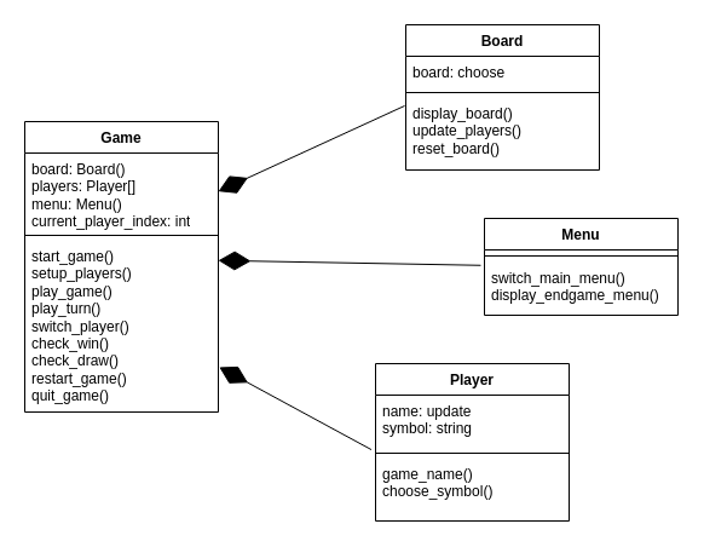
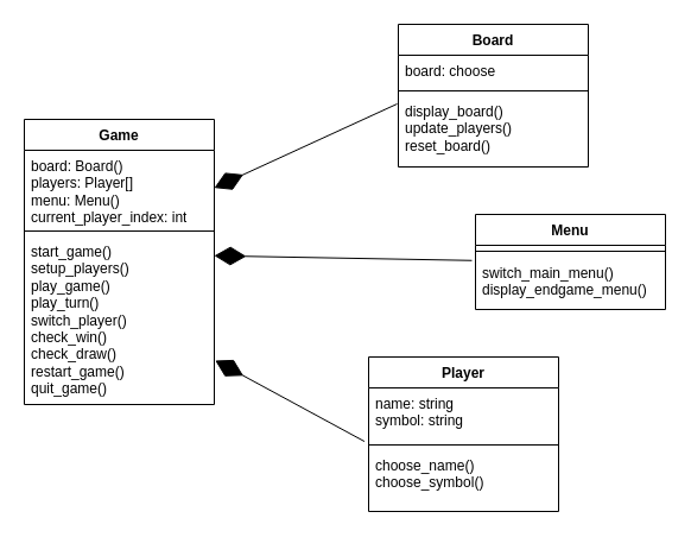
  <mxCell id="0" />
  <mxCell id="1" parent="0" />
  <mxCell id="2" value="Player" style="swimlane;fontStyle=1;align=center;verticalAlign=top;childLayout=stackLayout;horizontal=1;startSize=26;horizontalStack=0;resizeParent=1;resizeParentMax=0;resizeLast=0;collapsible=1;marginBottom=0;whiteSpace=wrap;html=1;" vertex="1" parent="1"><mxGeometry x="310" y="300" width="160" height="130" as="geometry" /></mxCell>
- <mxCell id="3" value="name: update&lt;div&gt;symbol: string&lt;/div&gt;" style="text;strokeColor=none;fillColor=none;align=left;verticalAlign=top;spacingLeft=4;spacingRight=4;overflow=hidden;rotatable=0;points=[[0,0.5],[1,0.5]];portConstraint=eastwest;whiteSpace=wrap;html=1;" vertex="1" parent="2"><mxGeometry y="26" width="160" height="44" as="geometry" /></mxCell>
+ <mxCell id="3" value="name: string&lt;div&gt;symbol: string&lt;/div&gt;" style="text;strokeColor=none;fillColor=none;align=left;verticalAlign=top;spacingLeft=4;spacingRight=4;overflow=hidden;rotatable=0;points=[[0,0.5],[1,0.5]];portConstraint=eastwest;whiteSpace=wrap;html=1;" vertex="1" parent="2"><mxGeometry y="26" width="160" height="44" as="geometry" /></mxCell>
  <mxCell id="4" value="" style="line;strokeWidth=1;fillColor=none;align=left;verticalAlign=middle;spacingTop=-1;spacingLeft=3;spacingRight=3;rotatable=0;labelPosition=right;points=[];portConstraint=eastwest;strokeColor=inherit;" vertex="1" parent="2"><mxGeometry y="70" width="160" height="8" as="geometry" /></mxCell>
- <mxCell id="5" value="game_name()&lt;div&gt;choose_symbol()&lt;/div&gt;" style="text;strokeColor=none;fillColor=none;align=left;verticalAlign=top;spacingLeft=4;spacingRight=4;overflow=hidden;rotatable=0;points=[[0,0.5],[1,0.5]];portConstraint=eastwest;whiteSpace=wrap;html=1;" vertex="1" parent="2"><mxGeometry y="78" width="160" height="52" as="geometry" /></mxCell>
+ <mxCell id="5" value="choose_name()&lt;div&gt;choose_symbol()&lt;/div&gt;" style="text;strokeColor=none;fillColor=none;align=left;verticalAlign=top;spacingLeft=4;spacingRight=4;overflow=hidden;rotatable=0;points=[[0,0.5],[1,0.5]];portConstraint=eastwest;whiteSpace=wrap;html=1;" vertex="1" parent="2"><mxGeometry y="78" width="160" height="52" as="geometry" /></mxCell>
  <mxCell id="6" value="Board" style="swimlane;fontStyle=1;align=center;verticalAlign=top;childLayout=stackLayout;horizontal=1;startSize=26;horizontalStack=0;resizeParent=1;resizeParentMax=0;resizeLast=0;collapsible=1;marginBottom=0;whiteSpace=wrap;html=1;" vertex="1" parent="1"><mxGeometry x="335" y="20" width="160" height="120" as="geometry" /></mxCell>
  <mxCell id="7" value="board: choose" style="text;strokeColor=none;fillColor=none;align=left;verticalAlign=top;spacingLeft=4;spacingRight=4;overflow=hidden;rotatable=0;points=[[0,0.5],[1,0.5]];portConstraint=eastwest;whiteSpace=wrap;html=1;" vertex="1" parent="6"><mxGeometry y="26" width="160" height="26" as="geometry" /></mxCell>
  <mxCell id="8" value="" style="line;strokeWidth=1;fillColor=none;align=left;verticalAlign=middle;spacingTop=-1;spacingLeft=3;spacingRight=3;rotatable=0;labelPosition=right;points=[];portConstraint=eastwest;strokeColor=inherit;" vertex="1" parent="6"><mxGeometry y="52" width="160" height="8" as="geometry" /></mxCell>
  <mxCell id="9" value="display_board()&lt;div&gt;update_players()&lt;/div&gt;&lt;div&gt;reset_board()&lt;/div&gt;" style="text;strokeColor=none;fillColor=none;align=left;verticalAlign=top;spacingLeft=4;spacingRight=4;overflow=hidden;rotatable=0;points=[[0,0.5],[1,0.5]];portConstraint=eastwest;whiteSpace=wrap;html=1;" vertex="1" parent="6"><mxGeometry y="60" width="160" height="60" as="geometry" /></mxCell>
  <mxCell id="10" value="Menu" style="swimlane;fontStyle=1;align=center;verticalAlign=top;childLayout=stackLayout;horizontal=1;startSize=26;horizontalStack=0;resizeParent=1;resizeParentMax=0;resizeLast=0;collapsible=1;marginBottom=0;whiteSpace=wrap;html=1;" vertex="1" parent="1"><mxGeometry x="400" y="180" width="160" height="80" as="geometry" /></mxCell>
  <mxCell id="11" value="" style="line;strokeWidth=1;fillColor=none;align=left;verticalAlign=middle;spacingTop=-1;spacingLeft=3;spacingRight=3;rotatable=0;labelPosition=right;points=[];portConstraint=eastwest;strokeColor=inherit;" vertex="1" parent="10"><mxGeometry y="26" width="160" height="10" as="geometry" /></mxCell>
  <mxCell id="12" value="switch_main_menu()&lt;div&gt;display_endgame_menu()&lt;/div&gt;" style="text;strokeColor=none;fillColor=none;align=left;verticalAlign=top;spacingLeft=4;spacingRight=4;overflow=hidden;rotatable=0;points=[[0,0.5],[1,0.5]];portConstraint=eastwest;whiteSpace=wrap;html=1;" vertex="1" parent="10"><mxGeometry y="36" width="160" height="44" as="geometry" /></mxCell>
  <mxCell id="13" value="Game" style="swimlane;fontStyle=1;align=center;verticalAlign=top;childLayout=stackLayout;horizontal=1;startSize=26;horizontalStack=0;resizeParent=1;resizeParentMax=0;resizeLast=0;collapsible=1;marginBottom=0;whiteSpace=wrap;html=1;" vertex="1" parent="1"><mxGeometry x="20" y="100" width="160" height="240" as="geometry" /></mxCell>
  <mxCell id="14" value="board: Board()&lt;div&gt;players: Player[]&lt;/div&gt;&lt;div&gt;menu: Menu()&lt;/div&gt;&lt;div&gt;current_player_index: int&lt;/div&gt;" style="text;strokeColor=none;fillColor=none;align=left;verticalAlign=top;spacingLeft=4;spacingRight=4;overflow=hidden;rotatable=0;points=[[0,0.5],[1,0.5]];portConstraint=eastwest;whiteSpace=wrap;html=1;" vertex="1" parent="13"><mxGeometry y="26" width="160" height="64" as="geometry" /></mxCell>
  <mxCell id="15" value="" style="line;strokeWidth=1;fillColor=none;align=left;verticalAlign=middle;spacingTop=-1;spacingLeft=3;spacingRight=3;rotatable=0;labelPosition=right;points=[];portConstraint=eastwest;strokeColor=inherit;" vertex="1" parent="13"><mxGeometry y="90" width="160" height="8" as="geometry" /></mxCell>
  <mxCell id="16" value="start_game()&lt;div&gt;setup_players()&lt;br&gt;&lt;div&gt;play_game()&lt;/div&gt;&lt;div&gt;play_turn()&lt;/div&gt;&lt;div&gt;switch_player()&lt;/div&gt;&lt;div&gt;check_win()&lt;/div&gt;&lt;div&gt;check_draw()&lt;/div&gt;&lt;div&gt;restart_game()&lt;/div&gt;&lt;div&gt;quit_game()&lt;/div&gt;&lt;/div&gt;" style="text;strokeColor=none;fillColor=none;align=left;verticalAlign=top;spacingLeft=4;spacingRight=4;overflow=hidden;rotatable=0;points=[[0,0.5],[1,0.5]];portConstraint=eastwest;whiteSpace=wrap;html=1;" vertex="1" parent="13"><mxGeometry y="98" width="160" height="142" as="geometry" /></mxCell>
  <mxCell id="17" value="" style="endArrow=diamondThin;endFill=1;endSize=24;html=1;rounded=0;exitX=-0.006;exitY=0.116;exitDx=0;exitDy=0;entryX=0.984;entryY=0.158;entryDx=0;entryDy=0;entryPerimeter=0;exitPerimeter=0;" edge="1" parent="1" source="9"><mxGeometry width="160" relative="1" as="geometry"><mxPoint x="337.56" y="40" as="sourcePoint" /><mxPoint x="180" y="157.692" as="targetPoint" /></mxGeometry></mxCell>
  <mxCell id="18" value="" style="endArrow=diamondThin;endFill=1;endSize=24;html=1;rounded=0;entryX=1;entryY=0.118;entryDx=0;entryDy=0;entryPerimeter=0;exitX=-0.019;exitY=0.063;exitDx=0;exitDy=0;exitPerimeter=0;" edge="1" parent="1" source="12" target="16"><mxGeometry width="160" relative="1" as="geometry"><mxPoint x="250" y="220" as="sourcePoint" /><mxPoint x="410" y="220" as="targetPoint" /></mxGeometry></mxCell>
  <mxCell id="19" value="" style="endArrow=diamondThin;endFill=1;endSize=24;html=1;rounded=0;exitX=-0.022;exitY=1.024;exitDx=0;exitDy=0;exitPerimeter=0;entryX=1.005;entryY=0.739;entryDx=0;entryDy=0;entryPerimeter=0;" edge="1" parent="1" source="3" target="16"><mxGeometry width="160" relative="1" as="geometry"><mxPoint x="250" y="220" as="sourcePoint" /><mxPoint x="410" y="220" as="targetPoint" /></mxGeometry></mxCell>
